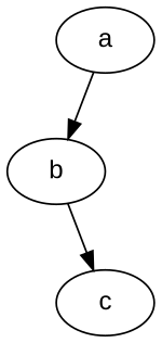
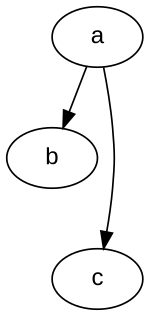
  digraph {
    fontname="Liberation Sans"
    node [Weight=3 fontname="Liberation Sans"]
    edge [fontname="Liberation Sans"]
    b
    a [Weight=2]
    c
    a -> b [Weight=1]
-   b -> c [Weight=2]
+   a -> c [Weight=2]
  }
